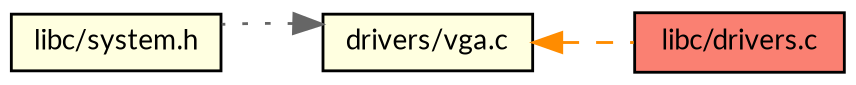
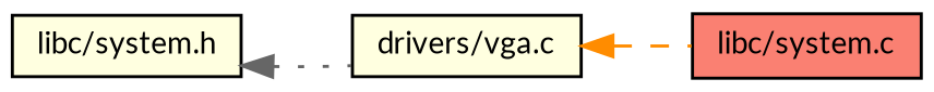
  digraph {
    fontname=Lato
    rankdir=LR
    node [color=black fillcolor=lightyellow fontname=Lato fontsize=10 shape=record style=filled]
    edge [dir=back fontname=Lato fontsize=10 labelfontname=Helvetica labelfontsize=10]
    n1 [fontcolor=black height=0.2 label="libc/system.h" width=0.4]
    n2 [height=0.2 label="drivers/vga.c" width=0.4]
-   n3 [fillcolor=salmon height=0.2 label="libc/drivers.c" width=0.4]
-   n2 -> n1 [color=gray40 style=dotted]
+   n3 [fillcolor=salmon height=0.2 label="libc/system.c" width=0.4]
+   n1 -> n2 [color=gray40 style=dotted]
    n2 -> n3 [color=darkorange style=dashed]
  }
